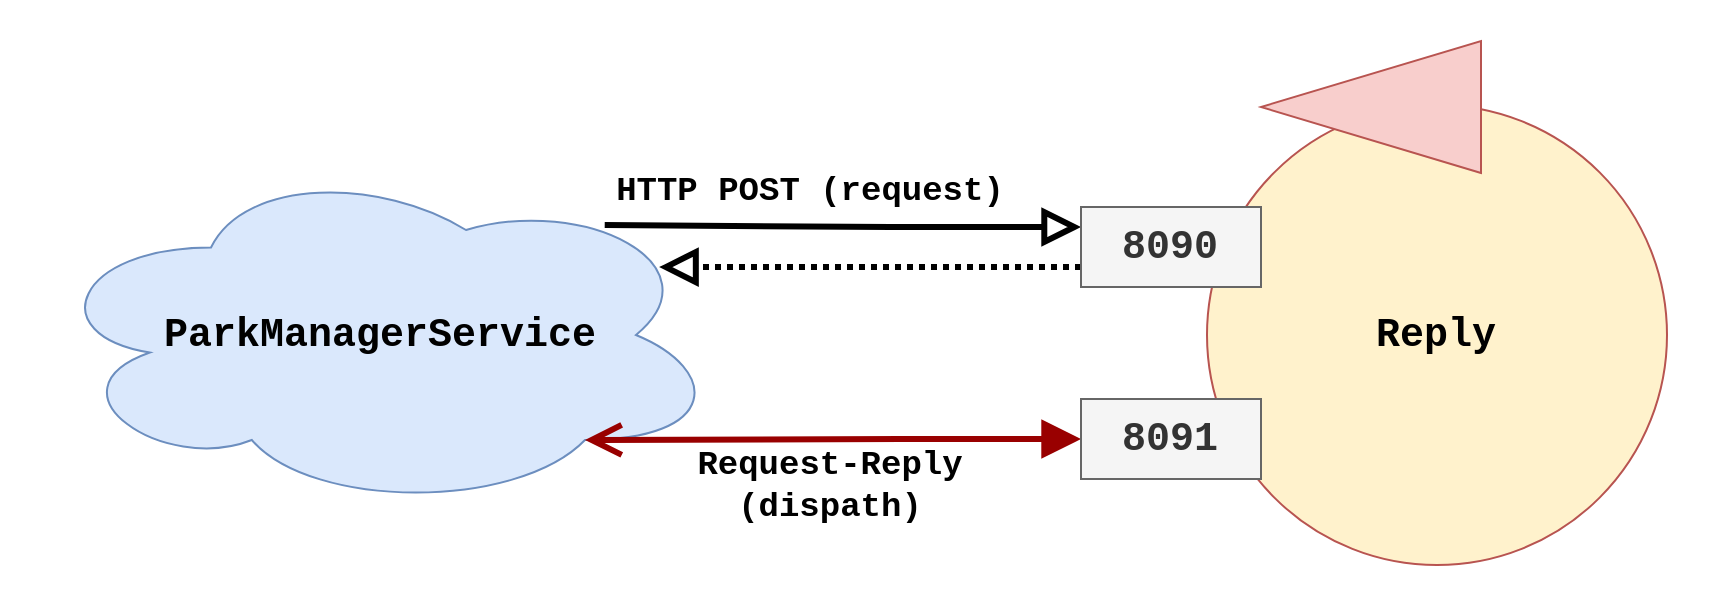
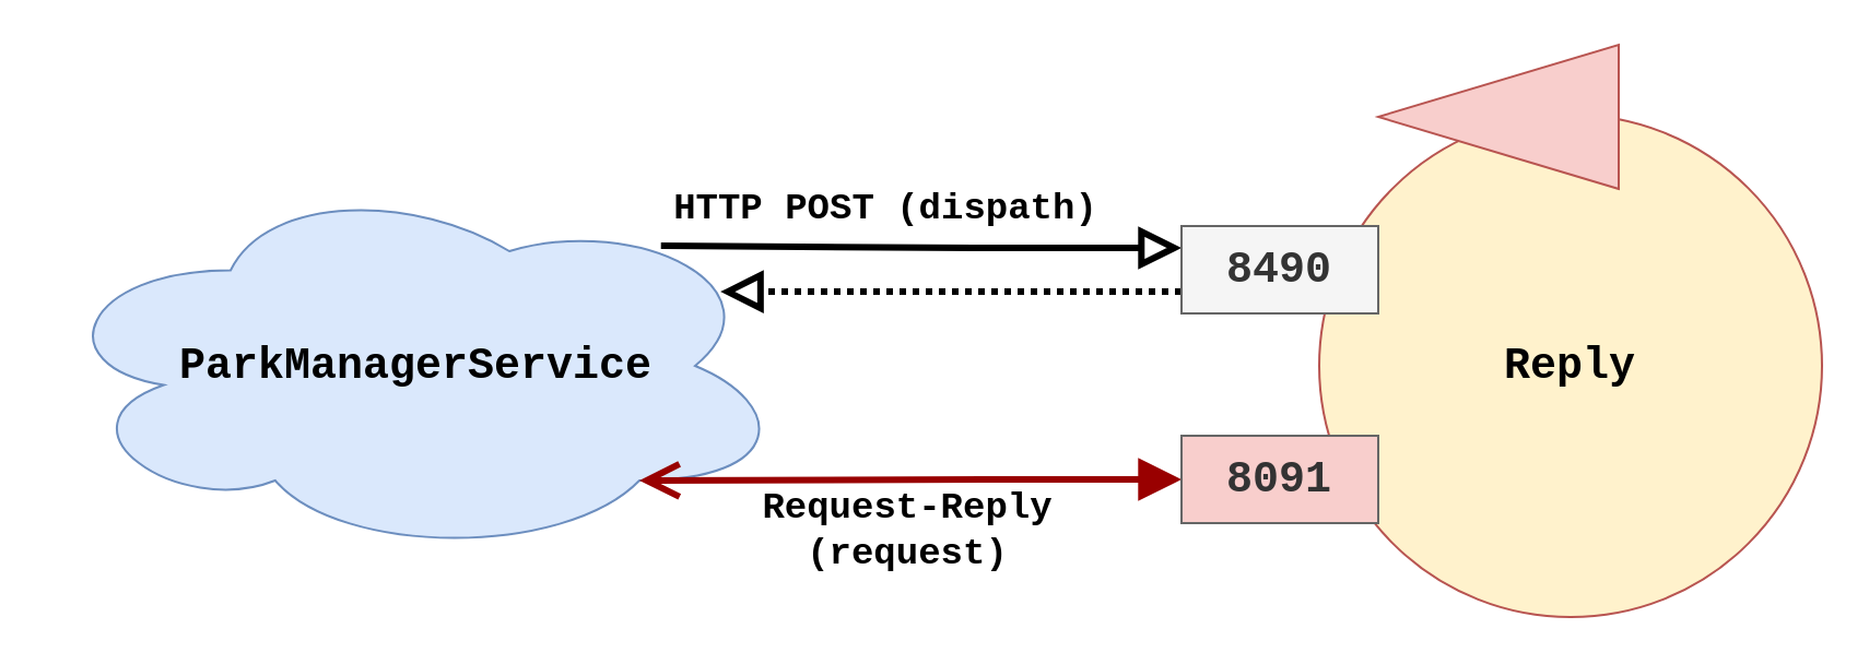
  <mxCell id="0" />
  <mxCell id="1" parent="0" />
  <mxCell id="2" value="Reply" style="ellipse;whiteSpace=wrap;html=1;aspect=fixed;fillColor=#fff2cc;strokeColor=#B85450;fontStyle=1;fontFamily=Courier New;fontSize=20;" vertex="1" parent="1"><mxGeometry x="603" y="52" width="230" height="230" as="geometry" /></mxCell>
  <mxCell id="3" value="" style="triangle;whiteSpace=wrap;html=1;rotation=-180;fillColor=#f8cecc;strokeColor=#b85450;" vertex="1" parent="1"><mxGeometry x="630" y="20" width="110" height="66" as="geometry" /></mxCell>
  <mxCell id="4" value="ParkManagerService" style="ellipse;shape=cloud;whiteSpace=wrap;html=1;strokeColor=#6c8ebf;fillColor=#dae8fc;fontFamily=Courier New;fontStyle=1;fontSize=20;" vertex="1" parent="1"><mxGeometry y="79.5" width="340" height="175" as="geometry" x="20" /></mxCell>
  <mxCell id="5" style="edgeStyle=orthogonalEdgeStyle;rounded=0;orthogonalLoop=1;jettySize=auto;html=1;exitX=0;exitY=0.25;exitDx=0;exitDy=0;entryX=0.829;entryY=0.186;entryDx=0;entryDy=0;entryPerimeter=0;fontFamily=Courier New;fontSize=20;strokeWidth=3;endArrow=none;endFill=0;startArrow=block;startFill=0;endSize=12;startSize=12;" edge="1" parent="1" source="7" target="4"><mxGeometry relative="1" as="geometry" /></mxCell>
  <mxCell id="6" style="edgeStyle=orthogonalEdgeStyle;rounded=0;orthogonalLoop=1;jettySize=auto;html=1;exitX=0;exitY=0.75;exitDx=0;exitDy=0;entryX=0.909;entryY=0.306;entryDx=0;entryDy=0;entryPerimeter=0;fontFamily=Courier New;fontSize=20;startArrow=none;startFill=0;endArrow=block;endFill=0;startSize=12;endSize=12;strokeWidth=3;dashed=1;dashPattern=1 1;" edge="1" parent="1" source="7" target="4"><mxGeometry relative="1" as="geometry" /></mxCell>
- <mxCell id="7" value="8090" style="rounded=0;whiteSpace=wrap;html=1;fontFamily=Courier New;fontSize=20;strokeColor=#666666;fillColor=#f5f5f5;fontColor=#333333;fontStyle=1" vertex="1" parent="1"><mxGeometry x="540" y="103" width="90" height="40" as="geometry" /></mxCell>
+ <mxCell id="7" value="8490" style="rounded=0;whiteSpace=wrap;html=1;fontFamily=Courier New;fontSize=20;strokeColor=#666666;fillColor=#f5f5f5;fontColor=#333333;fontStyle=1" vertex="1" parent="1"><mxGeometry x="540" y="103" width="90" height="40" as="geometry" /></mxCell>
  <mxCell id="8" style="edgeStyle=orthogonalEdgeStyle;rounded=0;orthogonalLoop=1;jettySize=auto;html=1;exitX=0;exitY=0.5;exitDx=0;exitDy=0;entryX=0.8;entryY=0.8;entryDx=0;entryDy=0;entryPerimeter=0;fontFamily=Courier New;fontSize=17;startArrow=block;startFill=1;endArrow=open;endFill=1;startSize=12;endSize=12;strokeWidth=3;strokeColor=#990000;" edge="1" parent="1" source="9" target="4"><mxGeometry relative="1" as="geometry" /></mxCell>
- <mxCell id="9" value="8091" style="rounded=0;whiteSpace=wrap;html=1;fontFamily=Courier New;fontSize=20;strokeColor=#666666;fillColor=#f5f5f5;fontColor=#333333;fontStyle=1" vertex="1" parent="1"><mxGeometry x="540" y="199" width="90" height="40" as="geometry" /></mxCell>
- <mxCell id="10" value="HTTP POST (request)" style="text;html=1;strokeColor=none;fillColor=none;align=center;verticalAlign=middle;whiteSpace=wrap;rounded=0;fontFamily=Courier New;fontSize=17;fontStyle=1" vertex="1" parent="1"><mxGeometry x="300" y="86" width="210" height="20" as="geometry" /></mxCell>
- <mxCell id="11" value="Request-Reply (dispath)" style="text;html=1;strokeColor=none;fillColor=none;align=center;verticalAlign=middle;whiteSpace=wrap;rounded=0;fontFamily=Courier New;fontSize=17;fontStyle=1" vertex="1" parent="1"><mxGeometry x="310" y="223" width="210" height="40" as="geometry" /></mxCell>
+ <mxCell id="9" value="8091" style="rounded=0;whiteSpace=wrap;html=1;fontFamily=Courier New;fontSize=20;strokeColor=#666666;fillColor=#f8cecc;fontColor=#333333;fontStyle=1;" vertex="1" parent="1"><mxGeometry x="540" y="199" width="90" height="40" as="geometry" /></mxCell>
+ <mxCell id="10" value="HTTP POST (dispath)" style="text;html=1;strokeColor=none;fillColor=none;align=center;verticalAlign=middle;whiteSpace=wrap;rounded=0;fontFamily=Courier New;fontSize=17;fontStyle=1" vertex="1" parent="1"><mxGeometry x="300" y="86" width="210" height="20" as="geometry" /></mxCell>
+ <mxCell id="11" value="Request-Reply (request)" style="text;html=1;strokeColor=none;fillColor=none;align=center;verticalAlign=middle;whiteSpace=wrap;rounded=0;fontFamily=Courier New;fontSize=17;fontStyle=1" vertex="1" parent="1"><mxGeometry x="310" y="223" width="210" height="40" as="geometry" /></mxCell>
